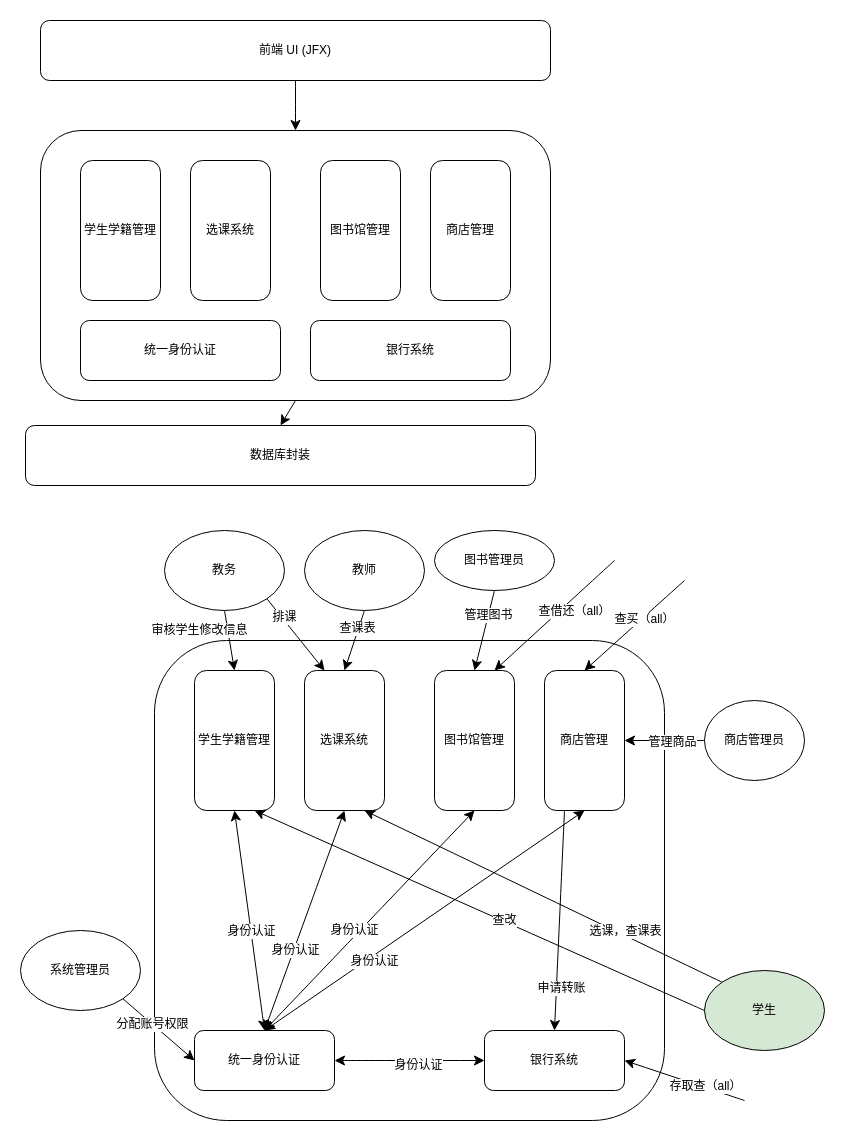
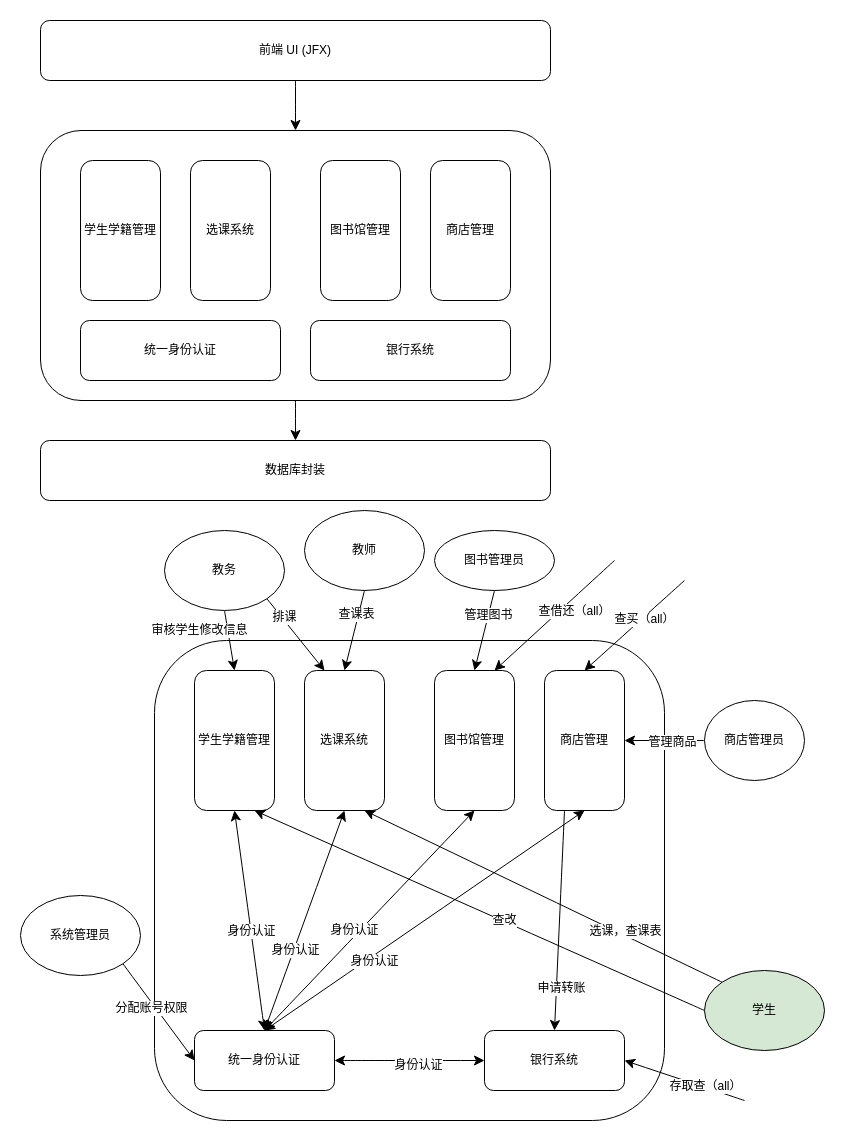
  <mxCell id="0" />
  <mxCell id="1" parent="0" />
  <mxCell id="2" style="edgeStyle=none;curved=1;rounded=0;orthogonalLoop=1;jettySize=auto;html=1;exitX=0.5;exitY=1;exitDx=0;exitDy=0;entryX=0.5;entryY=0;entryDx=0;entryDy=0;fontSize=12;startSize=8;endSize=8;" edge="1" parent="1" source="3" target="5"><mxGeometry relative="1" as="geometry" /></mxCell>
  <mxCell id="3" value="前端 UI (&lt;span style=&quot;background-color: transparent; color: light-dark(rgb(0, 0, 0), rgb(255, 255, 255));&quot;&gt;JFX)&lt;/span&gt;" style="rounded=1;whiteSpace=wrap;html=1;" vertex="1" parent="1"><mxGeometry x="40" y="20" width="510" height="60" as="geometry" /></mxCell>
  <mxCell id="4" style="edgeStyle=none;curved=1;rounded=0;orthogonalLoop=1;jettySize=auto;html=1;exitX=0.5;exitY=1;exitDx=0;exitDy=0;entryX=0.5;entryY=0;entryDx=0;entryDy=0;fontSize=12;startSize=8;endSize=8;" edge="1" parent="1" source="5" target="12"><mxGeometry relative="1" as="geometry" /></mxCell>
  <mxCell id="5" value="" style="rounded=1;whiteSpace=wrap;html=1;" vertex="1" parent="1"><mxGeometry x="40" y="130" width="510" height="270" as="geometry" /></mxCell>
  <mxCell id="6" value="统一身份认证" style="rounded=1;whiteSpace=wrap;html=1;" vertex="1" parent="1"><mxGeometry x="80" y="320" width="200" height="60" as="geometry" /></mxCell>
  <mxCell id="7" value="银行系统" style="rounded=1;whiteSpace=wrap;html=1;" vertex="1" parent="1"><mxGeometry x="310" y="320" width="200" height="60" as="geometry" /></mxCell>
  <mxCell id="8" value="学生学籍管理" style="rounded=1;whiteSpace=wrap;html=1;" vertex="1" parent="1"><mxGeometry x="80" y="160" width="80" height="140" as="geometry" /></mxCell>
  <mxCell id="9" value="商店管理" style="rounded=1;whiteSpace=wrap;html=1;" vertex="1" parent="1"><mxGeometry x="430" y="160" width="80" height="140" as="geometry" /></mxCell>
  <mxCell id="10" value="图书馆管理&lt;span style=&quot;color: rgba(0, 0, 0, 0); font-family: monospace; font-size: 0px; text-align: start; text-wrap-mode: nowrap;&quot;&gt;%3CmxGraphModel%3E%3Croot%3E%3CmxCell%20id%3D%220%22%2F%3E%3CmxCell%20id%3D%221%22%20parent%3D%220%22%2F%3E%3CmxCell%20id%3D%222%22%20value%3D%22%E5%95%86%E5%BA%97%E7%AE%A1%E7%90%86%22%20style%3D%22rounded%3D1%3BwhiteSpace%3Dwrap%3Bhtml%3D1%3B%22%20vertex%3D%221%22%20parent%3D%221%22%3E%3CmxGeometry%20x%3D%22520%22%20y%3D%22340%22%20width%3D%2280%22%20height%3D%22100%22%20as%3D%22geometry%22%2F%3E%3C%2FmxCell%3E%3C%2Froot%3E%3C%2FmxGraphModel%3E&lt;/span&gt;" style="rounded=1;whiteSpace=wrap;html=1;" vertex="1" parent="1"><mxGeometry x="320" y="160" width="80" height="140" as="geometry" /></mxCell>
  <mxCell id="11" value="选课系统" style="rounded=1;whiteSpace=wrap;html=1;" vertex="1" parent="1"><mxGeometry x="190" y="160" width="80" height="140" as="geometry" /></mxCell>
- <mxCell id="12" value="数据库封装" style="rounded=1;whiteSpace=wrap;html=1;" vertex="1" parent="1"><mxGeometry x="25" y="425" width="510" height="60" as="geometry" /></mxCell>
+ <mxCell id="12" value="数据库封装" style="rounded=1;whiteSpace=wrap;html=1;" vertex="1" parent="1"><mxGeometry x="40" y="440" width="510" height="60" as="geometry" /></mxCell>
  <mxCell id="13" value="" style="rounded=1;whiteSpace=wrap;html=1;" vertex="1" parent="1"><mxGeometry x="154" y="640" width="510" height="480" as="geometry" /></mxCell>
  <mxCell id="14" value="统一身份认证" style="rounded=1;whiteSpace=wrap;html=1;" vertex="1" parent="1"><mxGeometry x="194" y="1030" width="140" height="60" as="geometry" /></mxCell>
  <mxCell id="15" value="银行系统" style="rounded=1;whiteSpace=wrap;html=1;" vertex="1" parent="1"><mxGeometry x="484" y="1030" width="140" height="60" as="geometry" /></mxCell>
  <mxCell id="16" value="学生学籍管理" style="rounded=1;whiteSpace=wrap;html=1;" vertex="1" parent="1"><mxGeometry x="194" y="670" width="80" height="140" as="geometry" /></mxCell>
  <mxCell id="17" style="edgeStyle=none;curved=1;rounded=0;orthogonalLoop=1;jettySize=auto;html=1;entryX=0.5;entryY=0;entryDx=0;entryDy=0;fontSize=12;startSize=8;endSize=8;exitX=0.25;exitY=1;exitDx=0;exitDy=0;" edge="1" parent="1" source="19" target="15"><mxGeometry relative="1" as="geometry" /></mxCell>
  <mxCell id="18" value="申请转账" style="edgeLabel;html=1;align=center;verticalAlign=middle;resizable=0;points=[];fontSize=12;" vertex="1" connectable="0" parent="17"><mxGeometry x="0.595" y="4" relative="1" as="geometry"><mxPoint y="1" as="offset" /></mxGeometry></mxCell>
  <mxCell id="19" value="商店管理" style="rounded=1;whiteSpace=wrap;html=1;" vertex="1" parent="1"><mxGeometry x="544" y="670" width="80" height="140" as="geometry" /></mxCell>
  <mxCell id="20" value="图书馆管理&lt;span style=&quot;color: rgba(0, 0, 0, 0); font-family: monospace; font-size: 0px; text-align: start; text-wrap-mode: nowrap;&quot;&gt;%3CmxGraphModel%3E%3Croot%3E%3CmxCell%20id%3D%220%22%2F%3E%3CmxCell%20id%3D%221%22%20parent%3D%220%22%2F%3E%3CmxCell%20id%3D%222%22%20value%3D%22%E5%95%86%E5%BA%97%E7%AE%A1%E7%90%86%22%20style%3D%22rounded%3D1%3BwhiteSpace%3Dwrap%3Bhtml%3D1%3B%22%20vertex%3D%221%22%20parent%3D%221%22%3E%3CmxGeometry%20x%3D%22520%22%20y%3D%22340%22%20width%3D%2280%22%20height%3D%22100%22%20as%3D%22geometry%22%2F%3E%3C%2FmxCell%3E%3C%2Froot%3E%3C%2FmxGraphModel%3E&lt;/span&gt;" style="rounded=1;whiteSpace=wrap;html=1;" vertex="1" parent="1"><mxGeometry x="434" y="670" width="80" height="140" as="geometry" /></mxCell>
  <mxCell id="21" value="选课系统" style="rounded=1;whiteSpace=wrap;html=1;" vertex="1" parent="1"><mxGeometry x="304" y="670" width="80" height="140" as="geometry" /></mxCell>
  <mxCell id="22" value="" style="endArrow=classic;startArrow=classic;html=1;rounded=0;fontSize=12;startSize=8;endSize=8;curved=1;entryX=0.5;entryY=1;entryDx=0;entryDy=0;exitX=0.5;exitY=0;exitDx=0;exitDy=0;" edge="1" parent="1" source="14" target="16"><mxGeometry width="50" height="50" relative="1" as="geometry"><mxPoint x="354" y="730" as="sourcePoint" /><mxPoint x="404" y="680" as="targetPoint" /></mxGeometry></mxCell>
  <mxCell id="23" value="身份认证" style="edgeLabel;html=1;align=center;verticalAlign=middle;resizable=0;points=[];fontSize=12;" vertex="1" connectable="0" parent="22"><mxGeometry x="0.111" y="-3" relative="1" as="geometry"><mxPoint y="23" as="offset" /></mxGeometry></mxCell>
  <mxCell id="24" value="" style="endArrow=classic;startArrow=classic;html=1;rounded=0;fontSize=12;startSize=8;endSize=8;curved=1;entryX=0.5;entryY=1;entryDx=0;entryDy=0;exitX=0.5;exitY=0;exitDx=0;exitDy=0;" edge="1" parent="1" source="14" target="21"><mxGeometry width="50" height="50" relative="1" as="geometry"><mxPoint x="334" y="1200" as="sourcePoint" /><mxPoint x="324" y="920" as="targetPoint" /></mxGeometry></mxCell>
  <mxCell id="25" value="身份认证" style="edgeLabel;html=1;align=center;verticalAlign=middle;resizable=0;points=[];fontSize=12;" vertex="1" connectable="0" parent="24"><mxGeometry x="0.111" y="-3" relative="1" as="geometry"><mxPoint x="-17" y="41" as="offset" /></mxGeometry></mxCell>
  <mxCell id="26" value="" style="endArrow=classic;startArrow=classic;html=1;rounded=0;fontSize=12;startSize=8;endSize=8;curved=1;entryX=0.5;entryY=1;entryDx=0;entryDy=0;exitX=0.5;exitY=0;exitDx=0;exitDy=0;" edge="1" parent="1" source="14" target="20"><mxGeometry width="50" height="50" relative="1" as="geometry"><mxPoint x="474" y="1080" as="sourcePoint" /><mxPoint x="464" y="800" as="targetPoint" /></mxGeometry></mxCell>
  <mxCell id="27" value="身份认证" style="edgeLabel;html=1;align=center;verticalAlign=middle;resizable=0;points=[];fontSize=12;" vertex="1" connectable="0" parent="26"><mxGeometry x="0.111" y="-3" relative="1" as="geometry"><mxPoint x="-29" y="20" as="offset" /></mxGeometry></mxCell>
  <mxCell id="28" value="" style="endArrow=classic;startArrow=classic;html=1;rounded=0;fontSize=12;startSize=8;endSize=8;curved=1;entryX=0.5;entryY=1;entryDx=0;entryDy=0;exitX=0.5;exitY=0;exitDx=0;exitDy=0;" edge="1" parent="1" source="14" target="19"><mxGeometry width="50" height="50" relative="1" as="geometry"><mxPoint x="544" y="1150" as="sourcePoint" /><mxPoint x="534" y="870" as="targetPoint" /></mxGeometry></mxCell>
  <mxCell id="29" value="身份认证" style="edgeLabel;html=1;align=center;verticalAlign=middle;resizable=0;points=[];fontSize=12;" vertex="1" connectable="0" parent="28"><mxGeometry x="0.111" y="-3" relative="1" as="geometry"><mxPoint x="-70" y="50" as="offset" /></mxGeometry></mxCell>
  <mxCell id="30" value="" style="endArrow=classic;startArrow=classic;html=1;rounded=0;fontSize=12;startSize=8;endSize=8;curved=1;entryX=0;entryY=0.5;entryDx=0;entryDy=0;exitX=1;exitY=0.5;exitDx=0;exitDy=0;" edge="1" parent="1" source="14" target="15"><mxGeometry width="50" height="50" relative="1" as="geometry"><mxPoint x="434" y="1200" as="sourcePoint" /><mxPoint x="724" y="920" as="targetPoint" /></mxGeometry></mxCell>
  <mxCell id="31" value="身份认证" style="edgeLabel;html=1;align=center;verticalAlign=middle;resizable=0;points=[];fontSize=12;" vertex="1" connectable="0" parent="30"><mxGeometry x="0.111" y="-3" relative="1" as="geometry"><mxPoint y="1" as="offset" /></mxGeometry></mxCell>
  <mxCell id="32" style="edgeStyle=none;curved=1;rounded=0;orthogonalLoop=1;jettySize=auto;html=1;entryX=1;entryY=0.5;entryDx=0;entryDy=0;fontSize=12;startSize=8;endSize=8;" edge="1" parent="1" target="15"><mxGeometry relative="1" as="geometry"><mxPoint x="744" y="1100" as="sourcePoint" /></mxGeometry></mxCell>
  <mxCell id="33" value="存取查（all）" style="edgeLabel;html=1;align=center;verticalAlign=middle;resizable=0;points=[];fontSize=12;" vertex="1" connectable="0" parent="32"><mxGeometry x="-0.021" y="-1" relative="1" as="geometry"><mxPoint x="19" y="6" as="offset" /></mxGeometry></mxCell>
  <mxCell id="34" style="edgeStyle=none;curved=1;rounded=0;orthogonalLoop=1;jettySize=auto;html=1;exitX=0;exitY=0.5;exitDx=0;exitDy=0;entryX=0.75;entryY=1;entryDx=0;entryDy=0;fontSize=12;startSize=8;endSize=8;" edge="1" parent="1" source="40" target="16"><mxGeometry relative="1" as="geometry" /></mxCell>
  <mxCell id="35" value="查改" style="edgeLabel;html=1;align=center;verticalAlign=middle;resizable=0;points=[];fontSize=12;" vertex="1" connectable="0" parent="34"><mxGeometry x="-0.295" y="4" relative="1" as="geometry"><mxPoint x="-40" y="-23" as="offset" /></mxGeometry></mxCell>
  <mxCell id="36" style="edgeStyle=none;curved=1;rounded=0;orthogonalLoop=1;jettySize=auto;html=1;exitX=0;exitY=0;exitDx=0;exitDy=0;entryX=0.75;entryY=1;entryDx=0;entryDy=0;fontSize=12;startSize=8;endSize=8;" edge="1" parent="1" source="40" target="21"><mxGeometry relative="1" as="geometry" /></mxCell>
  <mxCell id="37" value="选课，查课表" style="edgeLabel;html=1;align=center;verticalAlign=middle;resizable=0;points=[];fontSize=12;" vertex="1" connectable="0" parent="36"><mxGeometry x="-0.317" y="-1" relative="1" as="geometry"><mxPoint x="24" y="8" as="offset" /></mxGeometry></mxCell>
  <mxCell id="38" style="edgeStyle=none;curved=1;rounded=0;orthogonalLoop=1;jettySize=auto;html=1;entryX=0.5;entryY=0;entryDx=0;entryDy=0;fontSize=12;startSize=8;endSize=8;" edge="1" parent="1" target="19"><mxGeometry relative="1" as="geometry"><mxPoint x="684" y="580" as="sourcePoint" /></mxGeometry></mxCell>
  <mxCell id="39" value="查买（all）" style="edgeLabel;html=1;align=center;verticalAlign=middle;resizable=0;points=[];fontSize=12;" vertex="1" connectable="0" parent="38"><mxGeometry x="-0.057" y="-4" relative="1" as="geometry"><mxPoint x="9" y="-1" as="offset" /></mxGeometry></mxCell>
  <mxCell id="40" value="学生" style="ellipse;whiteSpace=wrap;html=1;fillColor=#d5e8d4;" vertex="1" parent="1"><mxGeometry x="704" y="970" width="120" height="80" as="geometry" /></mxCell>
  <mxCell id="41" style="edgeStyle=none;curved=1;rounded=0;orthogonalLoop=1;jettySize=auto;html=1;exitX=0.5;exitY=1;exitDx=0;exitDy=0;entryX=0.5;entryY=0;entryDx=0;entryDy=0;fontSize=12;startSize=8;endSize=8;" edge="1" parent="1" source="45" target="16"><mxGeometry relative="1" as="geometry" /></mxCell>
  <mxCell id="42" value="审核学生修改信息" style="edgeLabel;html=1;align=center;verticalAlign=middle;resizable=0;points=[];fontSize=12;" vertex="1" connectable="0" parent="41"><mxGeometry x="-0.532" y="2" relative="1" as="geometry"><mxPoint x="-30" y="6" as="offset" /></mxGeometry></mxCell>
  <mxCell id="43" style="edgeStyle=none;curved=1;rounded=0;orthogonalLoop=1;jettySize=auto;html=1;exitX=1;exitY=1;exitDx=0;exitDy=0;entryX=0.25;entryY=0;entryDx=0;entryDy=0;fontSize=12;startSize=8;endSize=8;" edge="1" parent="1" source="45" target="21"><mxGeometry relative="1" as="geometry" /></mxCell>
  <mxCell id="44" value="排课" style="edgeLabel;html=1;align=center;verticalAlign=middle;resizable=0;points=[];fontSize=12;" vertex="1" connectable="0" parent="43"><mxGeometry x="-0.452" y="2" relative="1" as="geometry"><mxPoint as="offset" /></mxGeometry></mxCell>
  <mxCell id="45" value="教务" style="ellipse;whiteSpace=wrap;html=1;" vertex="1" parent="1"><mxGeometry x="164" y="530" width="120" height="80" as="geometry" /></mxCell>
  <mxCell id="46" style="edgeStyle=none;curved=1;rounded=0;orthogonalLoop=1;jettySize=auto;html=1;exitX=0.5;exitY=1;exitDx=0;exitDy=0;entryX=0.5;entryY=0;entryDx=0;entryDy=0;fontSize=12;startSize=8;endSize=8;" edge="1" parent="1" source="50" target="21"><mxGeometry relative="1" as="geometry" /></mxCell>
  <mxCell id="47" value="查课表" style="edgeLabel;html=1;align=center;verticalAlign=middle;resizable=0;points=[];fontSize=12;" vertex="1" connectable="0" parent="46"><mxGeometry x="-0.398" y="-2" relative="1" as="geometry"><mxPoint as="offset" /></mxGeometry></mxCell>
  <mxCell id="48" style="edgeStyle=none;curved=1;rounded=0;orthogonalLoop=1;jettySize=auto;html=1;entryX=0.75;entryY=0;entryDx=0;entryDy=0;fontSize=12;startSize=8;endSize=8;" edge="1" parent="1" target="20"><mxGeometry relative="1" as="geometry"><mxPoint x="614" y="560" as="sourcePoint" /></mxGeometry></mxCell>
  <mxCell id="49" value="查借还（all）" style="edgeLabel;html=1;align=center;verticalAlign=middle;resizable=0;points=[];fontSize=12;" vertex="1" connectable="0" parent="48"><mxGeometry x="-0.472" y="1" relative="1" as="geometry"><mxPoint x="-9" y="21" as="offset" /></mxGeometry></mxCell>
- <mxCell id="50" value="教师" style="ellipse;whiteSpace=wrap;html=1;" vertex="1" parent="1"><mxGeometry x="304" y="530" width="120" height="80" as="geometry" /></mxCell>
+ <mxCell id="50" value="教师" style="ellipse;whiteSpace=wrap;html=1;" vertex="1" parent="1"><mxGeometry x="304" y="510" width="120" height="80" as="geometry" /></mxCell>
  <mxCell id="51" style="edgeStyle=none;curved=1;rounded=0;orthogonalLoop=1;jettySize=auto;html=1;exitX=0.5;exitY=1;exitDx=0;exitDy=0;entryX=0.5;entryY=0;entryDx=0;entryDy=0;fontSize=12;startSize=8;endSize=8;" edge="1" parent="1" source="53" target="20"><mxGeometry relative="1" as="geometry" /></mxCell>
  <mxCell id="52" value="管理图书" style="edgeLabel;html=1;align=center;verticalAlign=middle;resizable=0;points=[];fontSize=12;" vertex="1" connectable="0" parent="51"><mxGeometry x="-0.429" y="-1" relative="1" as="geometry"><mxPoint y="1" as="offset" /></mxGeometry></mxCell>
  <mxCell id="53" value="图书管理员" style="ellipse;whiteSpace=wrap;html=1;" vertex="1" parent="1"><mxGeometry x="434" y="530" width="120" height="60" as="geometry" /></mxCell>
  <mxCell id="54" style="edgeStyle=none;curved=1;rounded=0;orthogonalLoop=1;jettySize=auto;html=1;exitX=0;exitY=0.5;exitDx=0;exitDy=0;entryX=1;entryY=0.5;entryDx=0;entryDy=0;fontSize=12;startSize=8;endSize=8;" edge="1" parent="1" source="56" target="19"><mxGeometry relative="1" as="geometry" /></mxCell>
  <mxCell id="55" value="管理商品" style="edgeLabel;html=1;align=center;verticalAlign=middle;resizable=0;points=[];fontSize=12;" vertex="1" connectable="0" parent="54"><mxGeometry x="0.258" y="1" relative="1" as="geometry"><mxPoint x="17" as="offset" /></mxGeometry></mxCell>
  <mxCell id="56" value="商店管理员" style="ellipse;whiteSpace=wrap;html=1;" vertex="1" parent="1"><mxGeometry x="704" y="700" width="100" height="80" as="geometry" /></mxCell>
  <mxCell id="57" style="edgeStyle=none;curved=1;rounded=0;orthogonalLoop=1;jettySize=auto;html=1;exitX=1;exitY=1;exitDx=0;exitDy=0;entryX=0;entryY=0.5;entryDx=0;entryDy=0;fontSize=12;startSize=8;endSize=8;" edge="1" parent="1" source="59" target="14"><mxGeometry relative="1" as="geometry" /></mxCell>
  <mxCell id="58" value="分配账号权限" style="edgeLabel;html=1;align=center;verticalAlign=middle;resizable=0;points=[];fontSize=12;" vertex="1" connectable="0" parent="57"><mxGeometry x="0.102" y="-1" relative="1" as="geometry"><mxPoint x="-10" y="-9" as="offset" /></mxGeometry></mxCell>
- <mxCell id="59" value="系统管理员" style="ellipse;whiteSpace=wrap;html=1;" vertex="1" parent="1"><mxGeometry x="20" y="930" width="120" height="80" as="geometry" /></mxCell>
+ <mxCell id="59" value="系统管理员" style="ellipse;whiteSpace=wrap;html=1;" vertex="1" parent="1"><mxGeometry x="20" y="895" width="120" height="80" as="geometry" /></mxCell>
